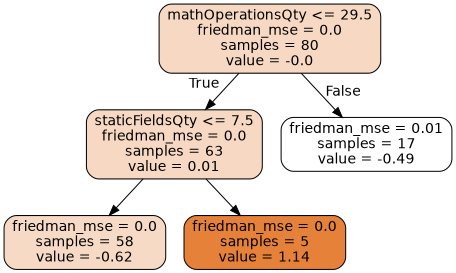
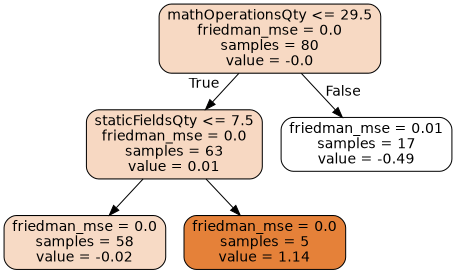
  digraph {
    node [color=black fontname=helvetica shape=box style="filled, rounded"]
    edge [fontname=helvetica]
    n1 [fillcolor="#f7d9c3" label="mathOperationsQty <= 29.5\nfriedman_mse = 0.0\nsamples = 80\nvalue = -0.0"]
    n2 [fillcolor="#f7d8c2" label="staticFieldsQty <= 7.5\nfriedman_mse = 0.0\nsamples = 63\nvalue = 0.01"]
    n3 [fillcolor="#ffffff" label="friedman_mse = 0.01\nsamples = 17\nvalue = -0.49"]
-   n4 [fillcolor="#f7dac5" label="friedman_mse = 0.0\nsamples = 58\nvalue = -0.62"]
+   n4 [fillcolor="#f7dac5" label="friedman_mse = 0.0\nsamples = 58\nvalue = -0.02"]
    n5 [fillcolor="#e58139" label="friedman_mse = 0.0\nsamples = 5\nvalue = 1.14"]
    n1 -> n2 [headlabel=True labelangle=45 labeldistance=2.5]
    n1 -> n3 [headlabel=False labelangle=-45 labeldistance=2.5]
    n2 -> n4
    n2 -> n5
  }
